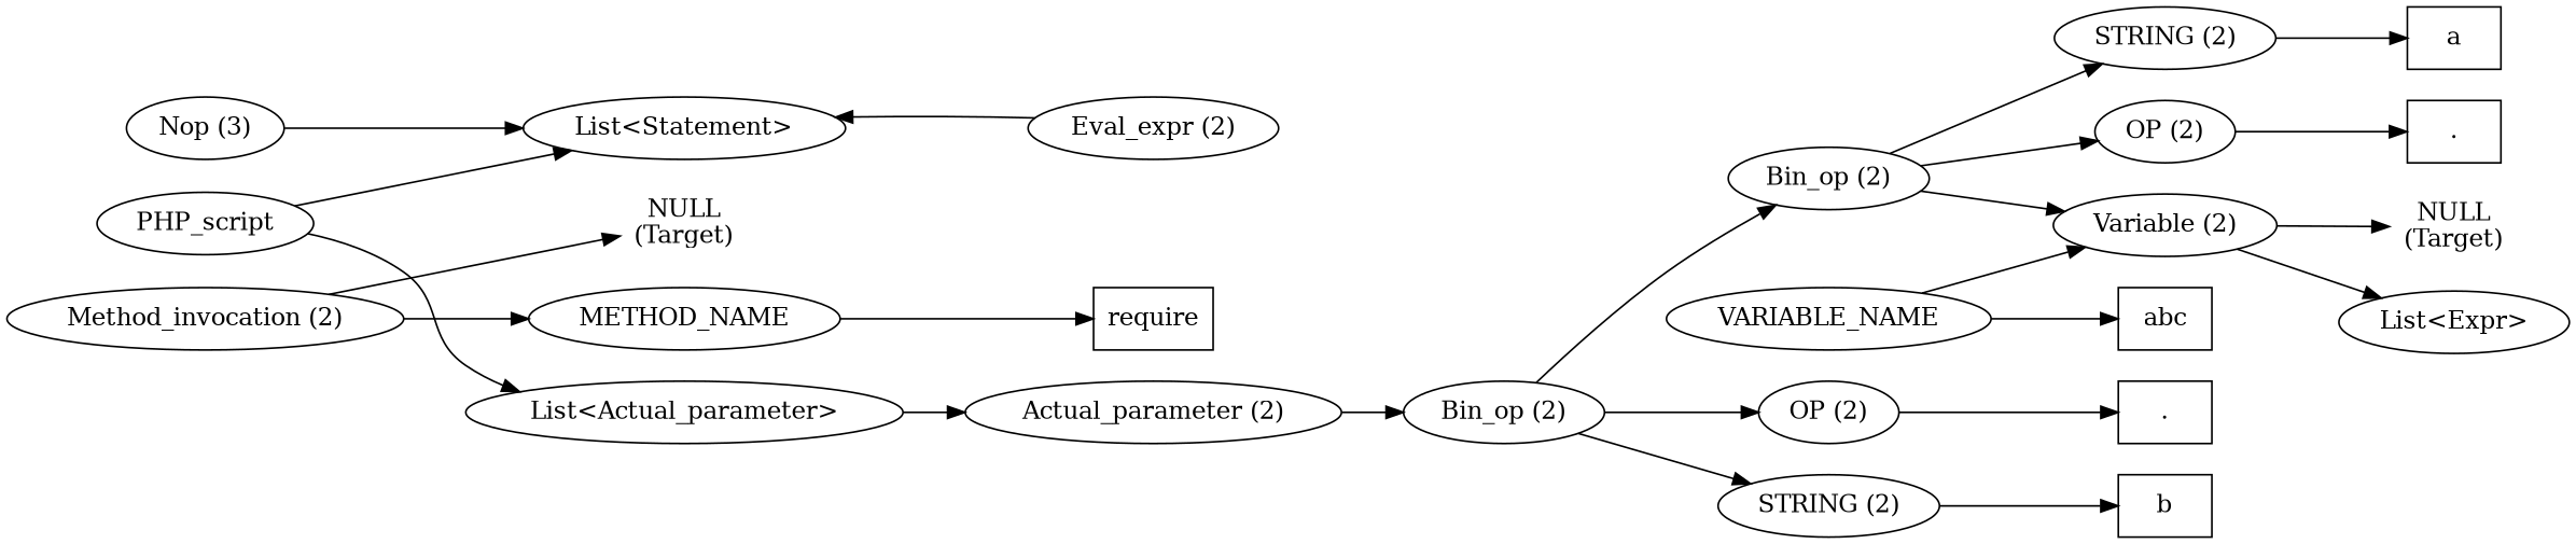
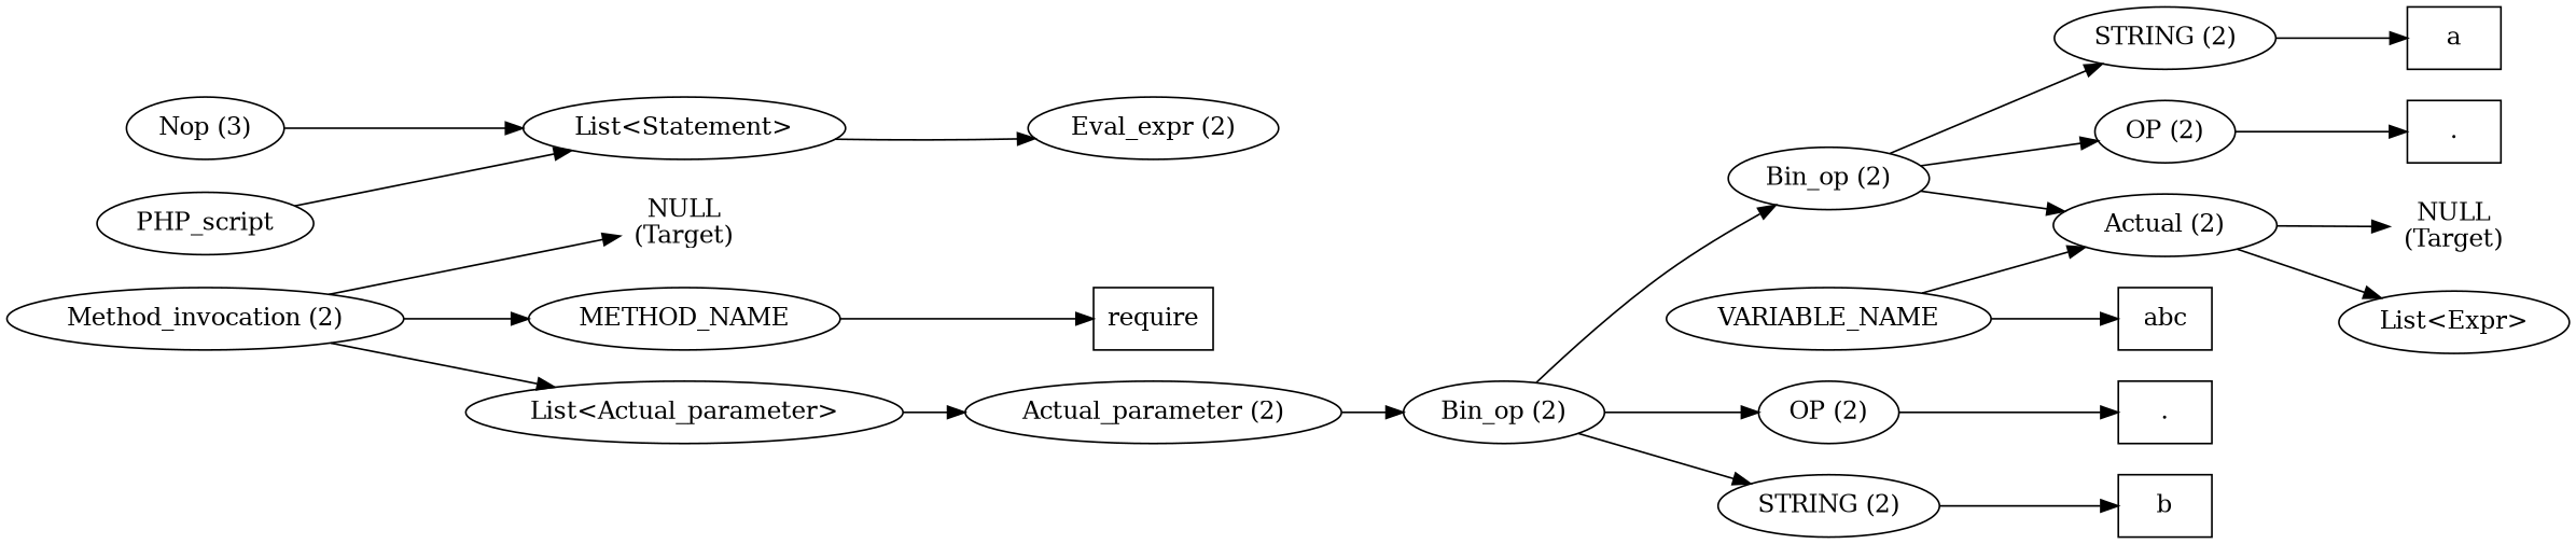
  digraph {
    ordering=out
    rankdir=LR
    n1 [label=PHP_script]
    n2 [label="List<Statement>"]
    n3 [label="Eval_expr (2)"]
    n4 [label="Nop (3)"]
    n5 [label="Method_invocation (2)"]
    n6 [label="NULL\n(Target)" shape=plaintext]
    n7 [label=METHOD_NAME]
    n8 [label="List<Actual_parameter>"]
    n9 [label=require shape=box]
    n10 [label="Actual_parameter (2)"]
    n11 [label="Bin_op (2)"]
    n12 [label="Bin_op (2)"]
    n13 [label="OP (2)"]
    n14 [label="STRING (2)"]
    n15 [label="STRING (2)"]
    n16 [label="OP (2)"]
-   n17 [label="Variable (2)"]
+   n17 [label="Actual (2)"]
    n18 [label="." shape=box]
    n19 [label=b shape=box]
    n20 [label=a shape=box]
    n21 [label="." shape=box]
    n22 [label="NULL\n(Target)" shape=plaintext]
    n23 [label="List<Expr>"]
    n24 [label=VARIABLE_NAME]
    n25 [label=abc shape=box]
    n1 -> n2
-   n3 -> n2
+   n2 -> n3
    n4 -> n2
    n5 -> n6
    n5 -> n7
-   n1 -> n8
+   n5 -> n8
    n7 -> n9
    n8 -> n10
    n10 -> n11
    n11 -> n12
    n11 -> n13
    n11 -> n14
    n12 -> n15
    n12 -> n16
    n12 -> n17
    n13 -> n18
    n14 -> n19
    n15 -> n20
    n16 -> n21
    n17 -> n22
    n17 -> n23
    n24 -> n17
    n24 -> n25
  }
